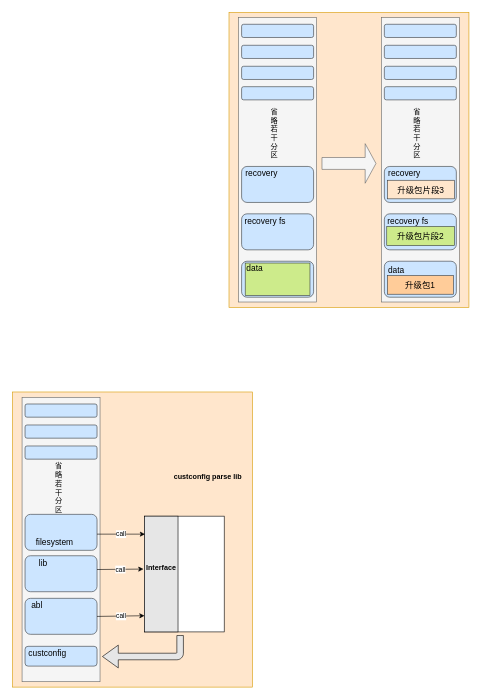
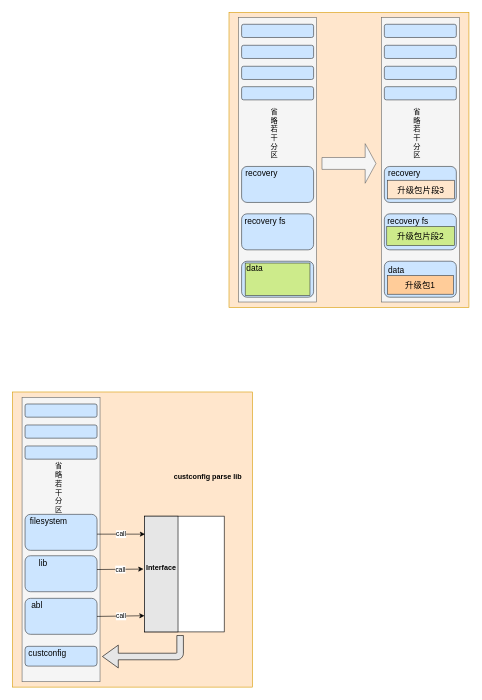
  <mxCell id="0" />
  <mxCell id="1" parent="0" />
  <mxCell id="2" value="" style="rounded=0;whiteSpace=wrap;html=1;fontSize=14;fillColor=#ffe6cc;strokeColor=#d79b00;" parent="1" vertex="1"><mxGeometry x="381" y="20" width="400" height="492" as="geometry" /></mxCell>
  <mxCell id="3" value="" style="rounded=0;whiteSpace=wrap;html=1;fillColor=#f5f5f5;fontColor=#333333;strokeColor=#666666;" parent="1" vertex="1"><mxGeometry x="397" y="29" width="130" height="474" as="geometry" /></mxCell>
  <mxCell id="4" value="" style="rounded=1;whiteSpace=wrap;html=1;fillColor=#cce5ff;strokeColor=#36393d;" parent="1" vertex="1"><mxGeometry x="402" y="40" width="120" height="22" as="geometry" /></mxCell>
  <mxCell id="5" value="" style="rounded=1;whiteSpace=wrap;html=1;fontStyle=0;fillColor=#cce5ff;strokeColor=#36393d;" parent="1" vertex="1"><mxGeometry x="402" y="277" width="120" height="60" as="geometry" /></mxCell>
  <mxCell id="6" value="" style="rounded=1;whiteSpace=wrap;html=1;fontStyle=0;fillColor=#cce5ff;strokeColor=#36393d;" parent="1" vertex="1"><mxGeometry x="402" y="356" width="120" height="60" as="geometry" /></mxCell>
  <mxCell id="7" value="" style="rounded=1;whiteSpace=wrap;html=1;fontStyle=0;fillColor=#cce5ff;strokeColor=#36393d;" parent="1" vertex="1"><mxGeometry x="402" y="435" width="120" height="60" as="geometry" /></mxCell>
  <mxCell id="8" value="省&lt;br&gt;略&lt;br&gt;若&lt;br&gt;干&lt;br&gt;分&lt;br&gt;区" style="text;html=1;strokeColor=none;fillColor=none;align=center;verticalAlign=middle;whiteSpace=wrap;rounded=0;" parent="1" vertex="1"><mxGeometry x="432" y="178" width="49" height="88" as="geometry" /></mxCell>
  <mxCell id="9" value="" style="rounded=1;whiteSpace=wrap;html=1;fillColor=#cce5ff;strokeColor=#36393d;" parent="1" vertex="1"><mxGeometry x="402" y="75" width="120" height="22" as="geometry" /></mxCell>
  <mxCell id="10" value="" style="rounded=1;whiteSpace=wrap;html=1;fillColor=#cce5ff;strokeColor=#36393d;" parent="1" vertex="1"><mxGeometry x="402" y="110" width="120" height="22" as="geometry" /></mxCell>
  <mxCell id="11" value="" style="rounded=1;whiteSpace=wrap;html=1;fillColor=#cce5ff;strokeColor=#36393d;" parent="1" vertex="1"><mxGeometry x="402" y="144" width="120" height="22" as="geometry" /></mxCell>
  <mxCell id="12" value="recovery fs" style="text;html=1;strokeColor=none;fillColor=none;align=center;verticalAlign=middle;whiteSpace=wrap;rounded=0;fontSize=14;" parent="1" vertex="1"><mxGeometry x="406" y="356" width="71" height="23" as="geometry" /></mxCell>
  <mxCell id="13" value="recovery&amp;nbsp;" style="text;html=1;strokeColor=none;fillColor=none;align=center;verticalAlign=middle;whiteSpace=wrap;rounded=0;fontSize=14;" parent="1" vertex="1"><mxGeometry x="402" y="277" width="71" height="23" as="geometry" /></mxCell>
  <mxCell id="14" value="" style="rounded=0;whiteSpace=wrap;html=1;fillColor=#f5f5f5;fontColor=#333333;strokeColor=#666666;" parent="1" vertex="1"><mxGeometry x="635" y="29" width="130" height="474" as="geometry" /></mxCell>
  <mxCell id="15" value="" style="rounded=1;whiteSpace=wrap;html=1;fillColor=#cce5ff;strokeColor=#36393d;" parent="1" vertex="1"><mxGeometry x="640" y="40" width="120" height="22" as="geometry" /></mxCell>
  <mxCell id="16" value="" style="rounded=1;whiteSpace=wrap;html=1;fontStyle=0;fillColor=#cce5ff;strokeColor=#36393d;" parent="1" vertex="1"><mxGeometry x="640" y="277" width="120" height="60" as="geometry" /></mxCell>
  <mxCell id="17" value="" style="rounded=1;whiteSpace=wrap;html=1;fontStyle=0;fillColor=#cce5ff;strokeColor=#36393d;" parent="1" vertex="1"><mxGeometry x="640" y="356" width="120" height="60" as="geometry" /></mxCell>
  <mxCell id="18" value="" style="rounded=1;whiteSpace=wrap;html=1;fontStyle=0;fillColor=#cce5ff;strokeColor=#36393d;" parent="1" vertex="1"><mxGeometry x="640" y="435" width="120" height="60" as="geometry" /></mxCell>
  <mxCell id="19" value="省&lt;br&gt;略&lt;br&gt;若&lt;br&gt;干&lt;br&gt;分&lt;br&gt;区" style="text;html=1;strokeColor=none;fillColor=none;align=center;verticalAlign=middle;whiteSpace=wrap;rounded=0;" parent="1" vertex="1"><mxGeometry x="670" y="178" width="49" height="88" as="geometry" /></mxCell>
  <mxCell id="20" value="" style="rounded=1;whiteSpace=wrap;html=1;fillColor=#cce5ff;strokeColor=#36393d;" parent="1" vertex="1"><mxGeometry x="640" y="75" width="120" height="22" as="geometry" /></mxCell>
  <mxCell id="21" value="" style="rounded=1;whiteSpace=wrap;html=1;fillColor=#cce5ff;strokeColor=#36393d;" parent="1" vertex="1"><mxGeometry x="640" y="110" width="120" height="22" as="geometry" /></mxCell>
  <mxCell id="22" value="" style="rounded=1;whiteSpace=wrap;html=1;fillColor=#cce5ff;strokeColor=#36393d;" parent="1" vertex="1"><mxGeometry x="640" y="144" width="120" height="22" as="geometry" /></mxCell>
  <mxCell id="23" value="升级包1" style="rounded=0;whiteSpace=wrap;html=1;fontSize=14;fillColor=#ffcc99;strokeColor=#36393d;" parent="1" vertex="1"><mxGeometry x="645" y="459" width="110" height="31" as="geometry" /></mxCell>
  <mxCell id="24" value="data" style="text;html=1;strokeColor=none;fillColor=none;align=center;verticalAlign=middle;whiteSpace=wrap;rounded=0;fontSize=14;" parent="1" vertex="1"><mxGeometry x="630" y="435" width="60" height="30" as="geometry" /></mxCell>
  <mxCell id="25" value="" style="rounded=0;whiteSpace=wrap;html=1;fontSize=14;fillColor=#cdeb8b;strokeColor=#36393d;" parent="1" vertex="1"><mxGeometry x="408" y="438" width="108" height="54" as="geometry" /></mxCell>
  <mxCell id="26" value="recovery fs" style="text;html=1;strokeColor=none;fillColor=none;align=center;verticalAlign=middle;whiteSpace=wrap;rounded=0;fontSize=14;" parent="1" vertex="1"><mxGeometry x="644" y="356" width="71" height="23" as="geometry" /></mxCell>
  <mxCell id="27" value="recovery&amp;nbsp;" style="text;html=1;strokeColor=none;fillColor=none;align=center;verticalAlign=middle;whiteSpace=wrap;rounded=0;fontSize=14;" parent="1" vertex="1"><mxGeometry x="640" y="277" width="71" height="23" as="geometry" /></mxCell>
  <mxCell id="28" value="data" style="text;html=1;strokeColor=none;fillColor=none;align=center;verticalAlign=middle;whiteSpace=wrap;rounded=0;fontSize=14;" parent="1" vertex="1"><mxGeometry x="394" y="432" width="60" height="30" as="geometry" /></mxCell>
  <mxCell id="29" value="升级包片段2" style="rounded=0;whiteSpace=wrap;html=1;fontSize=14;fillColor=#cdeb8b;strokeColor=#36393d;" parent="1" vertex="1"><mxGeometry x="644" y="377" width="113" height="32" as="geometry" /></mxCell>
  <mxCell id="30" value="升级包片段3" style="rounded=0;whiteSpace=wrap;html=1;fontSize=14;fillColor=#ffe6cc;strokeColor=#36393d;" parent="1" vertex="1"><mxGeometry x="645" y="300" width="112" height="31" as="geometry" /></mxCell>
  <mxCell id="31" value="" style="shape=singleArrow;whiteSpace=wrap;html=1;fontSize=14;fillColor=#f5f5f5;fontColor=#333333;strokeColor=#666666;" parent="1" vertex="1"><mxGeometry x="536" y="239" width="90" height="66" as="geometry" /></mxCell>
  <mxCell id="32" value="" style="rounded=0;whiteSpace=wrap;html=1;fontSize=14;fillColor=#ffe6cc;strokeColor=#d79b00;" vertex="1" parent="1"><mxGeometry x="20" y="653" width="400" height="492" as="geometry" /></mxCell>
  <mxCell id="33" value="" style="rounded=0;whiteSpace=wrap;html=1;fillColor=#f5f5f5;fontColor=#333333;strokeColor=#666666;" vertex="1" parent="1"><mxGeometry x="36" y="662" width="130" height="474" as="geometry" /></mxCell>
  <mxCell id="34" value="" style="rounded=1;whiteSpace=wrap;html=1;fillColor=#cce5ff;strokeColor=#36393d;" vertex="1" parent="1"><mxGeometry x="41" y="673" width="120" height="22" as="geometry" /></mxCell>
  <mxCell id="35" value="" style="rounded=1;whiteSpace=wrap;html=1;fontStyle=0;fillColor=#cce5ff;strokeColor=#36393d;" vertex="1" parent="1"><mxGeometry x="41" y="857" width="120" height="60" as="geometry" /></mxCell>
  <mxCell id="36" value="" style="rounded=1;whiteSpace=wrap;html=1;fontStyle=0;fillColor=#cce5ff;strokeColor=#36393d;" vertex="1" parent="1"><mxGeometry x="41" y="926" width="120" height="60" as="geometry" /></mxCell>
  <mxCell id="37" value="" style="rounded=1;whiteSpace=wrap;html=1;fontStyle=0;fillColor=#cce5ff;strokeColor=#36393d;" vertex="1" parent="1"><mxGeometry x="41" y="997" width="120" height="60" as="geometry" /></mxCell>
  <mxCell id="38" value="省&lt;br&gt;略&lt;br&gt;若&lt;br&gt;干&lt;br&gt;分&lt;br&gt;区" style="text;html=1;strokeColor=none;fillColor=none;align=center;verticalAlign=middle;whiteSpace=wrap;rounded=0;" vertex="1" parent="1"><mxGeometry x="73" y="769" width="49" height="88" as="geometry" /></mxCell>
  <mxCell id="39" value="" style="rounded=1;whiteSpace=wrap;html=1;fillColor=#cce5ff;strokeColor=#36393d;" vertex="1" parent="1"><mxGeometry x="41" y="708" width="120" height="22" as="geometry" /></mxCell>
  <mxCell id="40" value="" style="rounded=1;whiteSpace=wrap;html=1;fillColor=#cce5ff;strokeColor=#36393d;" vertex="1" parent="1"><mxGeometry x="41" y="743" width="120" height="22" as="geometry" /></mxCell>
  <mxCell id="41" value="" style="rounded=1;whiteSpace=wrap;html=1;fillColor=#cce5ff;strokeColor=#36393d;" vertex="1" parent="1"><mxGeometry x="41" y="1077" width="120" height="33" as="geometry" /></mxCell>
  <mxCell id="42" value="lib" style="text;html=1;strokeColor=none;fillColor=none;align=center;verticalAlign=middle;whiteSpace=wrap;rounded=0;fontSize=14;" vertex="1" parent="1"><mxGeometry x="36" y="926" width="71" height="23" as="geometry" /></mxCell>
- <mxCell id="43" value="filesystem" style="text;html=1;strokeColor=none;fillColor=none;align=center;verticalAlign=middle;whiteSpace=wrap;rounded=0;fontSize=14;" vertex="1" parent="1"><mxGeometry x="55" y="892" width="71" height="23" as="geometry" /></mxCell>
+ <mxCell id="43" value="filesystem" style="text;html=1;strokeColor=none;fillColor=none;align=center;verticalAlign=middle;whiteSpace=wrap;rounded=0;fontSize=14;" vertex="1" parent="1"><mxGeometry x="45" y="857" width="71" height="23" as="geometry" /></mxCell>
  <mxCell id="44" value="abl" style="text;html=1;strokeColor=none;fillColor=none;align=center;verticalAlign=middle;whiteSpace=wrap;rounded=0;fontSize=14;" vertex="1" parent="1"><mxGeometry x="31" y="993" width="60" height="30" as="geometry" /></mxCell>
  <mxCell id="45" value="custconfig" style="text;html=1;strokeColor=none;fillColor=none;align=center;verticalAlign=middle;whiteSpace=wrap;rounded=0;fontSize=14;" vertex="1" parent="1"><mxGeometry x="41" y="1074" width="75" height="30" as="geometry" /></mxCell>
  <mxCell id="46" value="" style="rounded=0;whiteSpace=wrap;html=1;" vertex="1" parent="1"><mxGeometry x="240" y="860" width="133" height="193" as="geometry" /></mxCell>
  <mxCell id="47" value="" style="rounded=0;whiteSpace=wrap;html=1;fillColor=#E6E6E6;" vertex="1" parent="1"><mxGeometry x="240" y="860" width="56" height="193" as="geometry" /></mxCell>
  <mxCell id="48" value="&lt;b&gt;Interface&lt;/b&gt;" style="text;html=1;strokeColor=none;fillColor=none;align=center;verticalAlign=middle;whiteSpace=wrap;rounded=0;" vertex="1" parent="1"><mxGeometry x="238" y="891" width="60" height="109" as="geometry" /></mxCell>
  <mxCell id="49" value="&lt;b&gt;custconfig parse lib&lt;/b&gt;" style="text;html=1;strokeColor=none;fillColor=none;align=center;verticalAlign=middle;whiteSpace=wrap;rounded=0;" vertex="1" parent="1"><mxGeometry x="279" y="780" width="134" height="30" as="geometry" /></mxCell>
  <mxCell id="50" value="call" style="endArrow=classic;html=1;rounded=0;" edge="1" parent="1"><mxGeometry relative="1" as="geometry"><mxPoint x="161" y="890" as="sourcePoint" /><mxPoint x="241" y="890" as="targetPoint" /></mxGeometry></mxCell>
  <mxCell id="51" value="call" style="endArrow=classic;html=1;rounded=0;exitX=1;exitY=0.383;exitDx=0;exitDy=0;entryX=0.006;entryY=0.525;entryDx=0;entryDy=0;entryPerimeter=0;exitPerimeter=0;" edge="1" parent="1" source="36" target="48"><mxGeometry relative="1" as="geometry"><mxPoint x="171" y="900" as="sourcePoint" /><mxPoint x="251" y="900" as="targetPoint" /><Array as="points" /></mxGeometry></mxCell>
  <mxCell id="52" value="call" style="endArrow=classic;html=1;rounded=0;exitX=1.011;exitY=0.376;exitDx=0;exitDy=0;entryX=0.002;entryY=0.86;entryDx=0;entryDy=0;entryPerimeter=0;exitPerimeter=0;" edge="1" parent="1" target="47"><mxGeometry relative="1" as="geometry"><mxPoint x="161" y="1027.17" as="sourcePoint" /><mxPoint x="237.04" y="1026.835" as="targetPoint" /><Array as="points" /></mxGeometry></mxCell>
  <mxCell id="53" value="" style="html=1;shadow=0;dashed=0;align=center;verticalAlign=middle;shape=mxgraph.arrows2.bendArrow;dy=5.47;dx=26.43;notch=0;arrowHead=38.03;rounded=1;fillColor=#E6E6E6;direction=west;" vertex="1" parent="1"><mxGeometry x="170" y="1059" width="135" height="54" as="geometry" /></mxCell>
